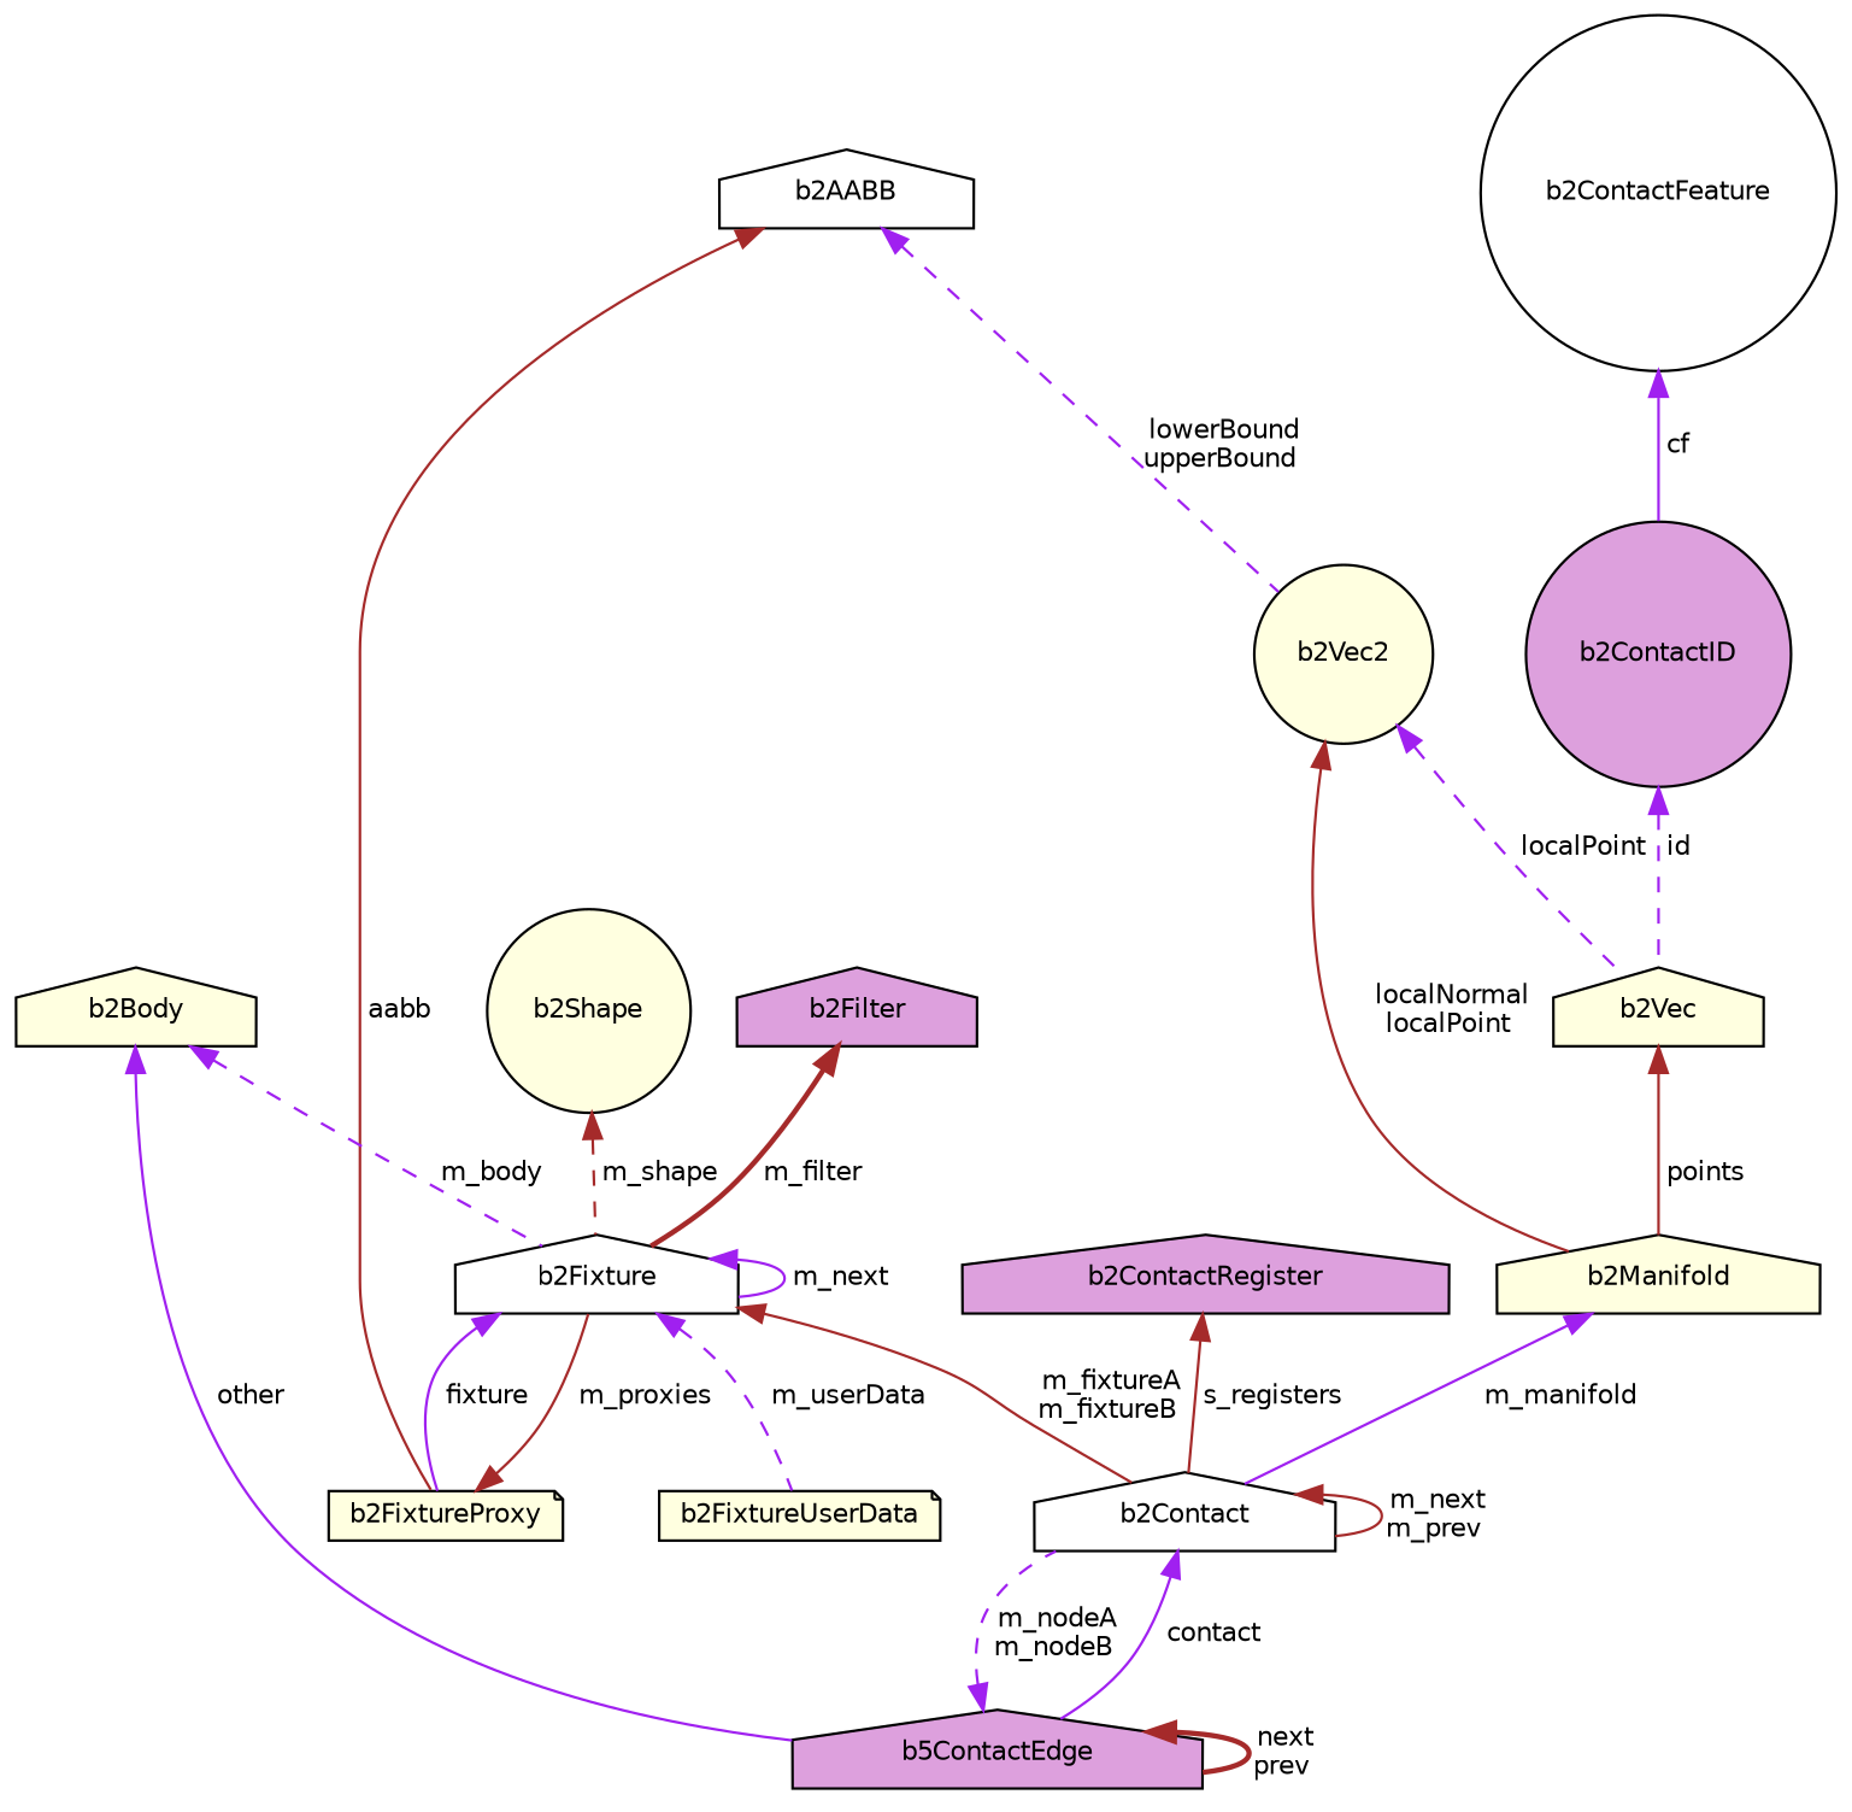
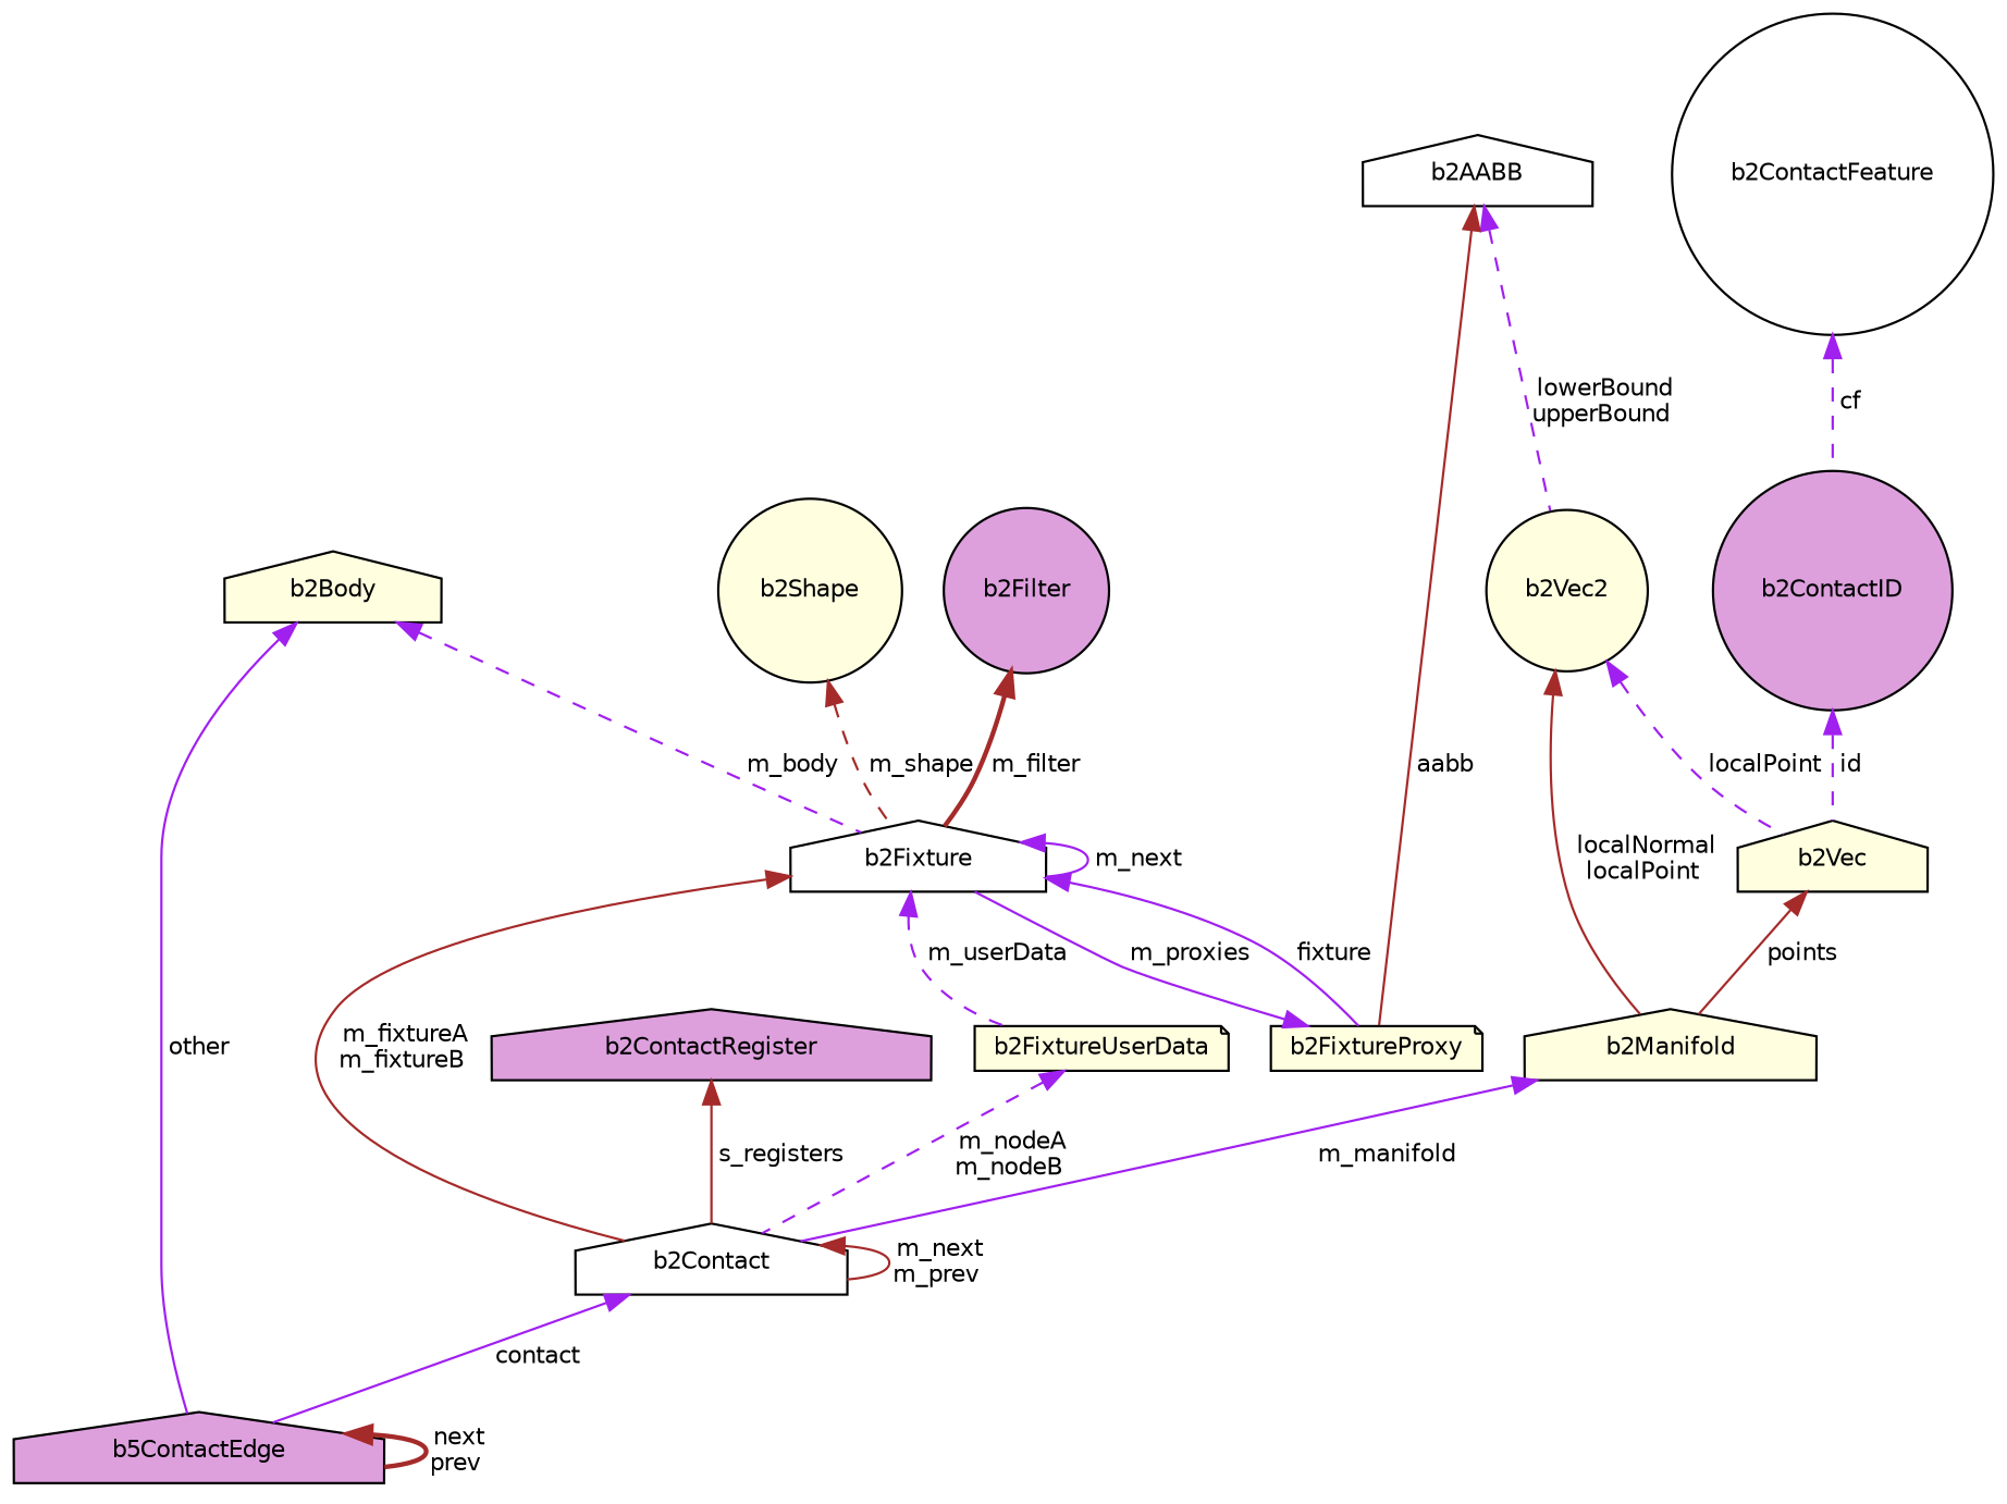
  digraph {
    node [color=black fillcolor=lightyellow fontname=Helvetica fontsize=10 shape=house style=filled]
    edge [color=purple dir=back fontname=Helvetica fontsize=10 labelfontname=Helvetica labelfontsize=10 style=solid]
    n1 [fillcolor=white fontcolor=black height=0.2 label=b2Contact width=0.4]
    n2 [fillcolor=plum height=0.2 label=b5ContactEdge width=0.4]
    n3 [fillcolor=plum height=0.2 label=b2ContactRegister width=0.4]
    n4 [height=0.2 label=b2Manifold width=0.4]
    n5 [height=0.2 label=b2Vec2 shape=circle width=0.4]
    n6 [height=0.2 label=b2Vec width=0.4]
    n7 [fillcolor=white height=0.2 label=b2AABB width=0.4]
    n8 [height=0.2 label=b2FixtureProxy shape=note width=0.4]
    n9 [fillcolor=plum height=0.2 label=b2ContactID shape=circle width=0.4]
    n10 [fillcolor=white height=0.2 label=b2ContactFeature shape=circle width=0.4]
    n11 [fillcolor=white height=0.2 label=b2Fixture width=0.4]
    n12 [height=0.2 label=b2FixtureUserData shape=note width=0.4]
    n13 [height=0.2 label=b2Body width=0.4]
    n14 [height=0.2 label=b2Shape shape=circle width=0.4]
-   n15 [fillcolor=plum height=0.2 label=b2Filter width=0.4]
+   n15 [fillcolor=plum height=0.2 label=b2Filter shape=circle width=0.4]
    n1 -> n1 [color=brown label=" m_next\nm_prev"]
    n1 -> n2 [label=" contact"]
-   n2 -> n1 [label=" m_nodeA\nm_nodeB" style=dashed]
+   n12 -> n1 [label=" m_nodeA\nm_nodeB" style=dashed]
    n2 -> n2 [color=brown label=" next\nprev" style=bold]
    n3 -> n1 [color=brown label=" s_registers"]
    n4 -> n1 [label=" m_manifold"]
    n5 -> n4 [color=brown label=" localNormal\nlocalPoint"]
    n5 -> n6 [label=" localPoint" style=dashed]
    n6 -> n4 [color=brown label=" points"]
    n7 -> n5 [label=" lowerBound\nupperBound" style=dashed]
    n7 -> n8 [color=brown label=" aabb"]
-   n8 -> n11 [color=brown label=" m_proxies"]
+   n8 -> n11 [label=" m_proxies"]
    n9 -> n6 [label=" id" style=dashed]
-   n10 -> n9 [label=" cf"]
+   n10 -> n9 [label=" cf" style=dashed]
    n11 -> n1 [color=brown label=" m_fixtureA\nm_fixtureB"]
    n11 -> n8 [label=" fixture"]
    n11 -> n11 [label=" m_next"]
    n11 -> n12 [label=" m_userData" style=dashed]
    n13 -> n2 [label=" other"]
    n13 -> n11 [label=" m_body" style=dashed]
    n14 -> n11 [color=brown label=" m_shape" style=dashed]
    n15 -> n11 [color=brown label=" m_filter" style=bold]
  }
